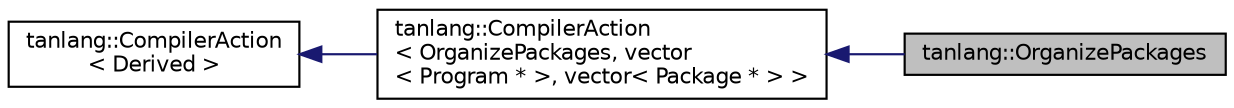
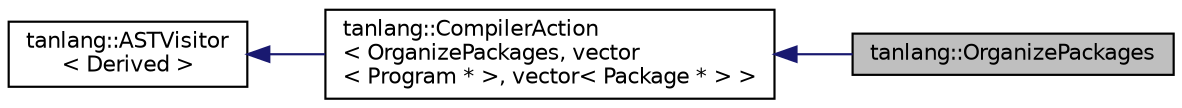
  digraph {
    rankdir=LR
    node [color=black fillcolor=white fontname=Helvetica fontsize=10 shape=record style=filled]
    edge [color=midnightblue dir=back fontname=Helvetica fontsize=10 labelfontname=Helvetica labelfontsize=10 style=solid]
    n1 [fillcolor=grey75 fontcolor=black height=0.2 label="tanlang::OrganizePackages" width=0.4]
    n2 [height=0.2 label="tanlang::CompilerAction\l\< OrganizePackages, vector\l\< Program * \>, vector\< Package * \> \>" width=0.4]
-   n3 [height=0.2 label="tanlang::CompilerAction\l\< Derived \>" width=0.4]
+   n3 [height=0.2 label="tanlang::ASTVisitor\l\< Derived \>" width=0.4]
    n2 -> n1
    n3 -> n2
  }
